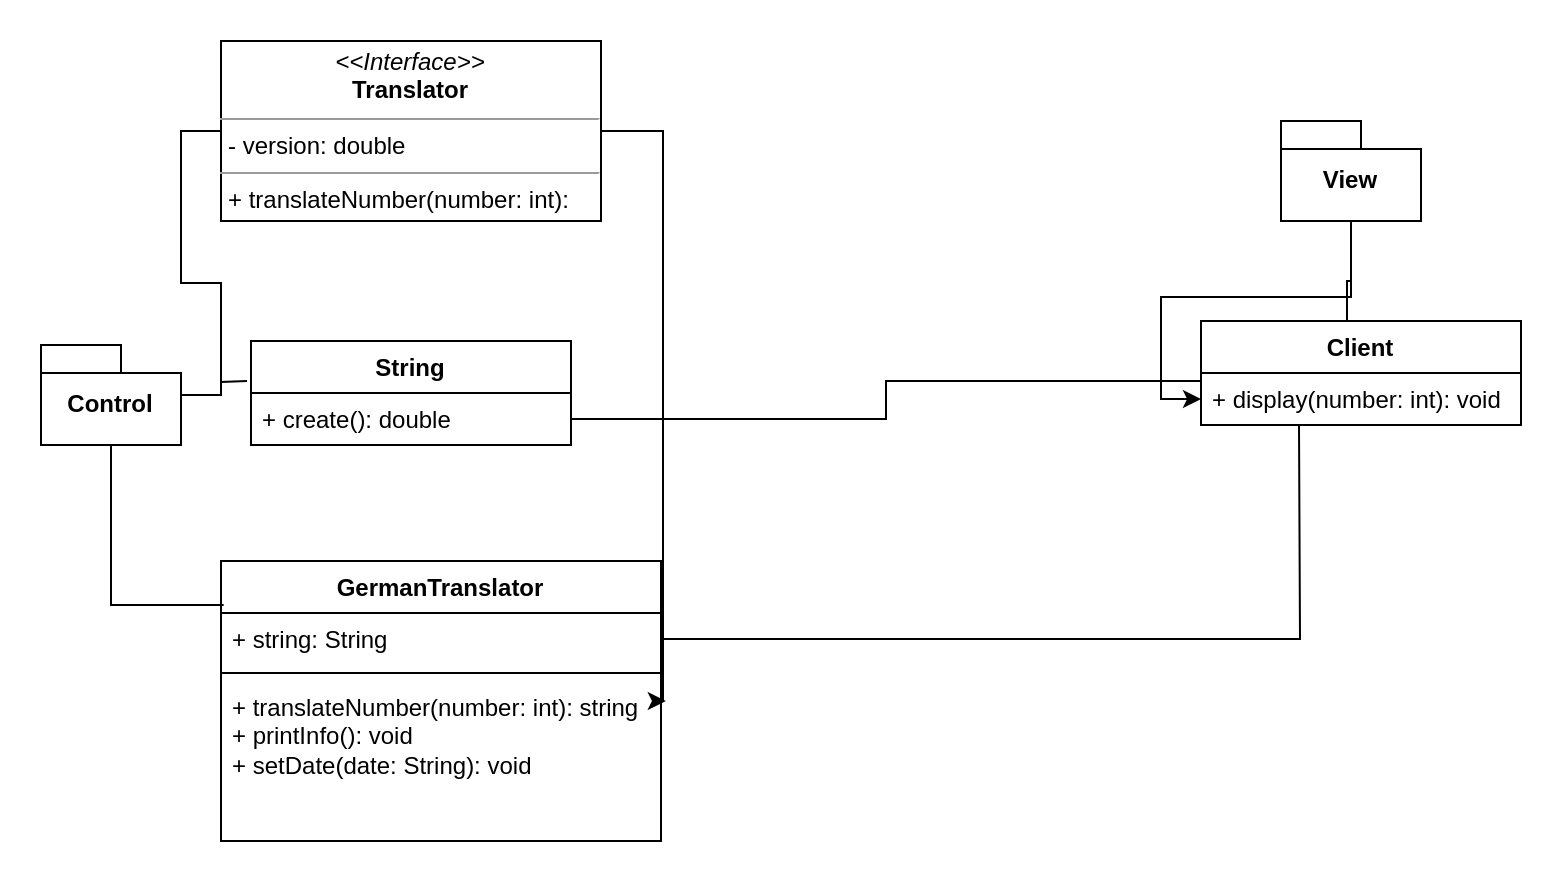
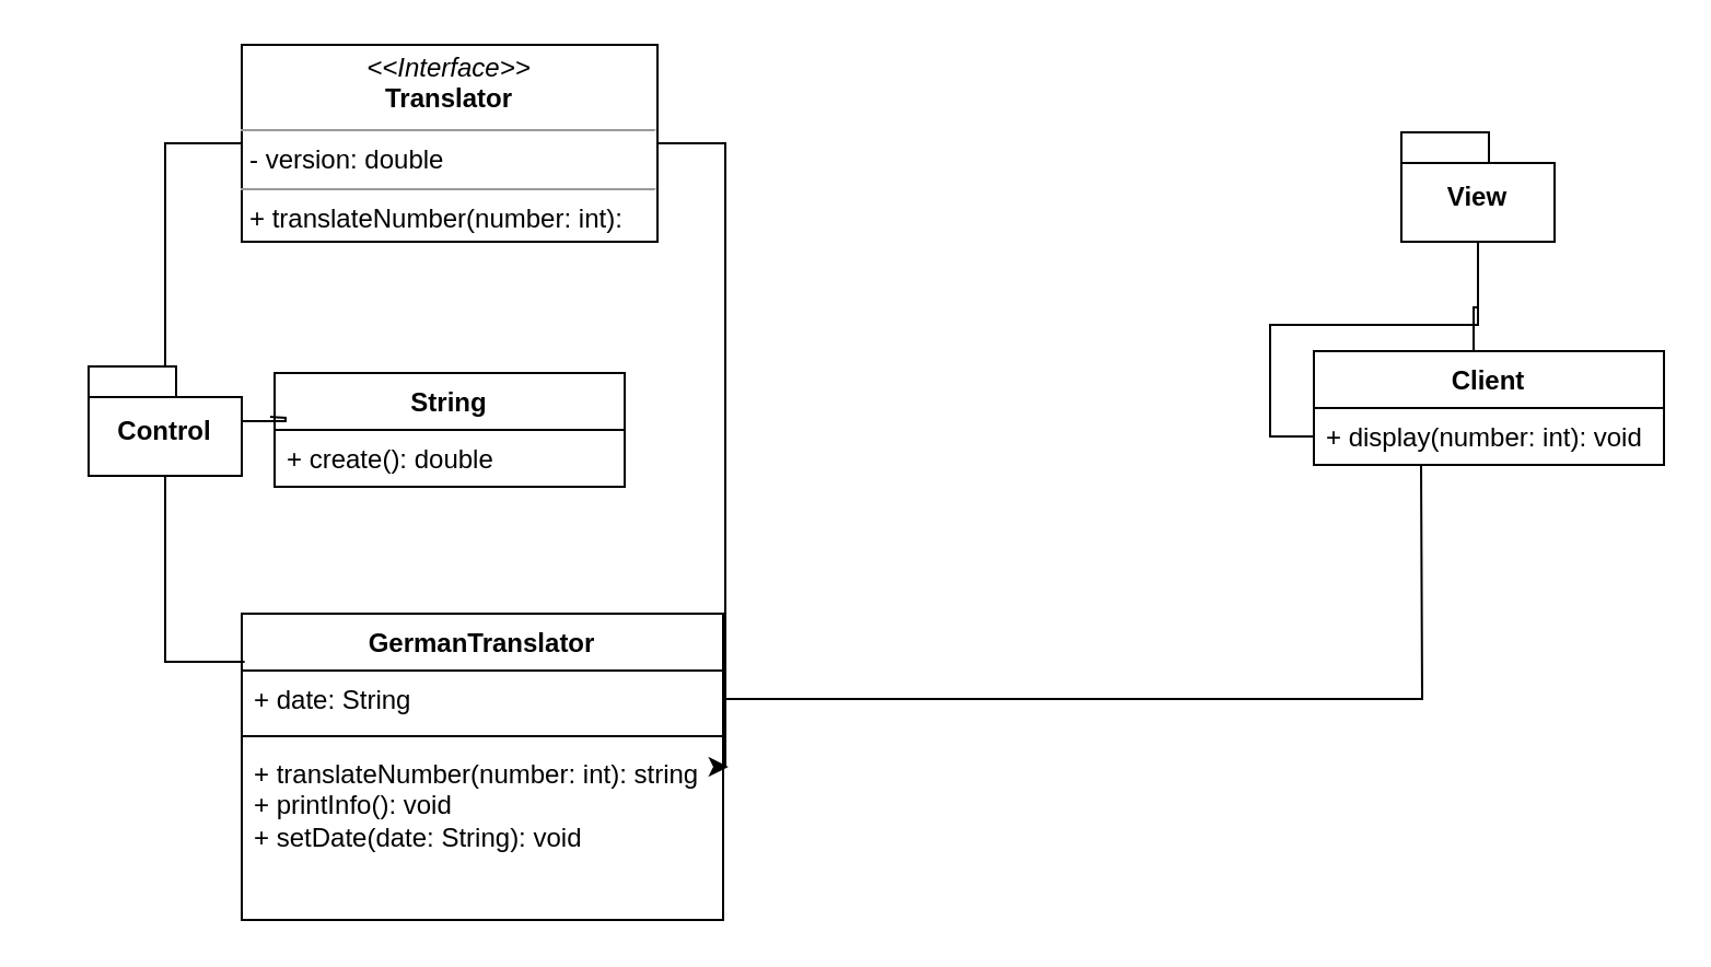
  <mxCell id="0" />
  <mxCell id="1" parent="0" />
  <mxCell id="2" style="edgeStyle=orthogonalEdgeStyle;rounded=0;orthogonalLoop=1;jettySize=auto;html=1;entryX=1.011;entryY=0.125;entryDx=0;entryDy=0;entryPerimeter=0;" edge="1" parent="1" source="3" target="7"><mxGeometry relative="1" as="geometry"><mxPoint x="330" y="350" as="targetPoint" /><Array as="points"><mxPoint x="331" y="65" /><mxPoint x="331" y="350" /></Array></mxGeometry></mxCell>
  <mxCell id="3" value="&lt;p style=&quot;margin:0px;margin-top:4px;text-align:center;&quot;&gt;&lt;i&gt;&amp;lt;&amp;lt;Interface&amp;gt;&amp;gt;&lt;/i&gt;&lt;br&gt;&lt;b&gt;Translator&lt;/b&gt;&lt;/p&gt;&lt;hr size=&quot;1&quot;&gt;&lt;p style=&quot;margin:0px;margin-left:4px;&quot;&gt;- version: double&lt;br&gt;&lt;/p&gt;&lt;hr size=&quot;1&quot;&gt;&lt;p style=&quot;margin:0px;margin-left:4px;&quot;&gt;+&amp;nbsp;translateNumber(number: int): String&lt;/p&gt;" style="verticalAlign=top;align=left;overflow=fill;fontSize=12;fontFamily=Helvetica;html=1;whiteSpace=wrap;" parent="1" vertex="1"><mxGeometry x="110" y="20" width="190" height="90" as="geometry" /></mxCell>
  <mxCell id="4" value="GermanTranslator" style="swimlane;fontStyle=1;align=center;verticalAlign=top;childLayout=stackLayout;horizontal=1;startSize=26;horizontalStack=0;resizeParent=1;resizeParentMax=0;resizeLast=0;collapsible=1;marginBottom=0;whiteSpace=wrap;html=1;" vertex="1" parent="1"><mxGeometry x="110" y="280" width="220" height="140" as="geometry" /></mxCell>
- <mxCell id="5" value="+ string: String" style="text;strokeColor=none;fillColor=none;align=left;verticalAlign=top;spacingLeft=4;spacingRight=4;overflow=hidden;rotatable=0;points=[[0,0.5],[1,0.5]];portConstraint=eastwest;whiteSpace=wrap;html=1;" vertex="1" parent="4"><mxGeometry y="26" width="220" height="26" as="geometry" /></mxCell>
+ <mxCell id="5" value="+ date: String" style="text;strokeColor=none;fillColor=none;align=left;verticalAlign=top;spacingLeft=4;spacingRight=4;overflow=hidden;rotatable=0;points=[[0,0.5],[1,0.5]];portConstraint=eastwest;whiteSpace=wrap;html=1;" vertex="1" parent="4"><mxGeometry y="26" width="220" height="26" as="geometry" /></mxCell>
  <mxCell id="6" value="" style="line;strokeWidth=1;fillColor=none;align=left;verticalAlign=middle;spacingTop=-1;spacingLeft=3;spacingRight=3;rotatable=0;labelPosition=right;points=[];portConstraint=eastwest;strokeColor=inherit;" vertex="1" parent="4"><mxGeometry y="52" width="220" height="8" as="geometry" /></mxCell>
  <mxCell id="7" value="+&amp;nbsp;translateNumber(number: int): string&lt;br&gt;+&amp;nbsp;printInfo(): void&lt;br&gt;+ setDate(date: String): void" style="text;strokeColor=none;fillColor=none;align=left;verticalAlign=top;spacingLeft=4;spacingRight=4;overflow=hidden;rotatable=0;points=[[0,0.5],[1,0.5]];portConstraint=eastwest;whiteSpace=wrap;html=1;" vertex="1" parent="4"><mxGeometry y="60" width="220" height="80" as="geometry" /></mxCell>
  <mxCell id="8" value="String" style="swimlane;fontStyle=1;align=center;verticalAlign=top;childLayout=stackLayout;horizontal=1;startSize=26;horizontalStack=0;resizeParent=1;resizeParentMax=0;resizeLast=0;collapsible=1;marginBottom=0;whiteSpace=wrap;html=1;" vertex="1" parent="1"><mxGeometry x="125" y="170" width="160" height="52" as="geometry" /></mxCell>
  <mxCell id="9" value="+ create(): double" style="text;strokeColor=none;fillColor=none;align=left;verticalAlign=top;spacingLeft=4;spacingRight=4;overflow=hidden;rotatable=0;points=[[0,0.5],[1,0.5]];portConstraint=eastwest;whiteSpace=wrap;html=1;" vertex="1" parent="8"><mxGeometry y="26" width="160" height="26" as="geometry" /></mxCell>
  <mxCell id="10" value="Client" style="swimlane;fontStyle=1;align=center;verticalAlign=top;childLayout=stackLayout;horizontal=1;startSize=26;horizontalStack=0;resizeParent=1;resizeParentMax=0;resizeLast=0;collapsible=1;marginBottom=0;whiteSpace=wrap;html=1;" vertex="1" parent="1"><mxGeometry x="600" y="160" width="160" height="52" as="geometry" /></mxCell>
  <mxCell id="11" value="+ display(number: int): void" style="text;strokeColor=none;fillColor=none;align=left;verticalAlign=top;spacingLeft=4;spacingRight=4;overflow=hidden;rotatable=0;points=[[0,0.5],[1,0.5]];portConstraint=eastwest;whiteSpace=wrap;html=1;" vertex="1" parent="10"><mxGeometry y="26" width="160" height="26" as="geometry" /></mxCell>
  <mxCell id="12" value="" style="edgeStyle=orthogonalEdgeStyle;rounded=0;orthogonalLoop=1;jettySize=auto;html=1;endArrow=none;endFill=0;" edge="1" parent="1" source="15"><mxGeometry relative="1" as="geometry"><mxPoint x="123" y="190" as="targetPoint" /></mxGeometry></mxCell>
  <mxCell id="13" value="" style="edgeStyle=orthogonalEdgeStyle;rounded=0;orthogonalLoop=1;jettySize=auto;html=1;entryX=0;entryY=0.5;entryDx=0;entryDy=0;endArrow=none;endFill=0;" edge="1" parent="1" source="15" target="3"><mxGeometry relative="1" as="geometry"><mxPoint x="100" y="60" as="targetPoint" /></mxGeometry></mxCell>
  <mxCell id="14" value="" style="edgeStyle=orthogonalEdgeStyle;rounded=0;orthogonalLoop=1;jettySize=auto;html=1;entryX=0.006;entryY=-0.154;entryDx=0;entryDy=0;entryPerimeter=0;endArrow=none;endFill=0;" edge="1" parent="1" source="15" target="5"><mxGeometry relative="1" as="geometry"><mxPoint x="55" y="297" as="targetPoint" /></mxGeometry></mxCell>
- <mxCell id="15" value="Control" style="shape=folder;fontStyle=1;spacingTop=10;tabWidth=40;tabHeight=14;tabPosition=left;html=1;whiteSpace=wrap;" vertex="1" parent="1"><mxGeometry x="20" y="172" width="70" height="50" as="geometry" /></mxCell>
+ <mxCell id="15" value="Control" style="shape=folder;fontStyle=1;spacingTop=10;tabWidth=40;tabHeight=14;tabPosition=left;html=1;whiteSpace=wrap;" vertex="1" parent="1"><mxGeometry x="40" y="167" width="70" height="50" as="geometry" /></mxCell>
  <mxCell id="16" value="" style="edgeStyle=orthogonalEdgeStyle;rounded=0;orthogonalLoop=1;jettySize=auto;html=1;endArrow=none;endFill=0;" edge="1" parent="1" source="18"><mxGeometry relative="1" as="geometry"><mxPoint x="673" y="160" as="targetPoint" /><Array as="points"><mxPoint x="675" y="140" /><mxPoint x="673" y="140" /><mxPoint x="673" y="160" /></Array></mxGeometry></mxCell>
- <mxCell id="17" value="" style="edgeStyle=orthogonalEdgeStyle;rounded=0;orthogonalLoop=1;jettySize=auto;html=1;" edge="1" parent="1" source="18" target="11"><mxGeometry relative="1" as="geometry" /></mxCell>
+ <mxCell id="17" value="" style="edgeStyle=orthogonalEdgeStyle;rounded=0;orthogonalLoop=1;jettySize=auto;html=1;endArrow=none;" edge="1" parent="1" source="18" target="11"><mxGeometry relative="1" as="geometry" /></mxCell>
  <mxCell id="18" value="View" style="shape=folder;fontStyle=1;spacingTop=10;tabWidth=40;tabHeight=14;tabPosition=left;html=1;whiteSpace=wrap;" vertex="1" parent="1"><mxGeometry x="640" y="60" width="70" height="50" as="geometry" /></mxCell>
- <mxCell id="19" style="edgeStyle=orthogonalEdgeStyle;rounded=0;orthogonalLoop=1;jettySize=auto;html=1;exitX=1;exitY=0.5;exitDx=0;exitDy=0;entryX=0;entryY=0.154;entryDx=0;entryDy=0;entryPerimeter=0;endArrow=none;endFill=0;" edge="1" parent="1" source="9" target="11"><mxGeometry relative="1" as="geometry" /></mxCell>
  <mxCell id="20" style="edgeStyle=orthogonalEdgeStyle;rounded=0;orthogonalLoop=1;jettySize=auto;html=1;endArrow=none;endFill=0;" edge="1" parent="1" source="5"><mxGeometry relative="1" as="geometry"><mxPoint x="649" y="212" as="targetPoint" /></mxGeometry></mxCell>
